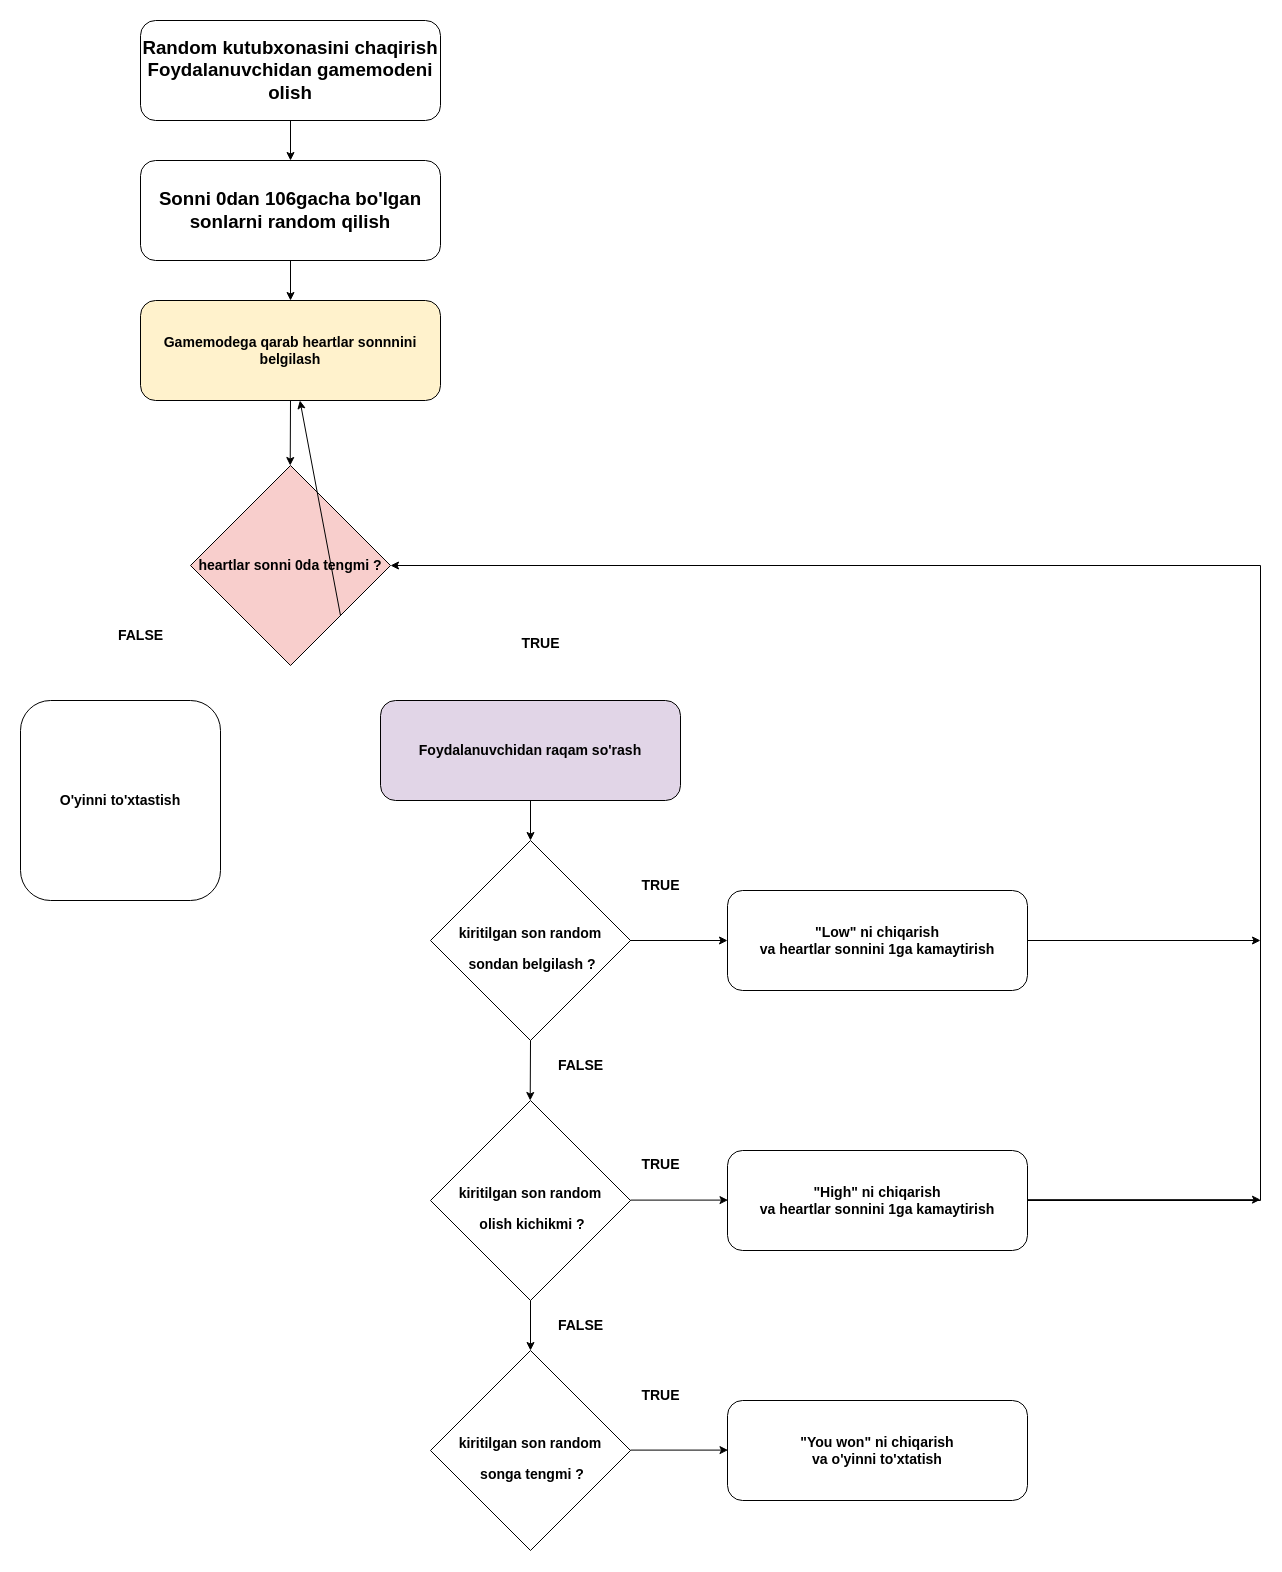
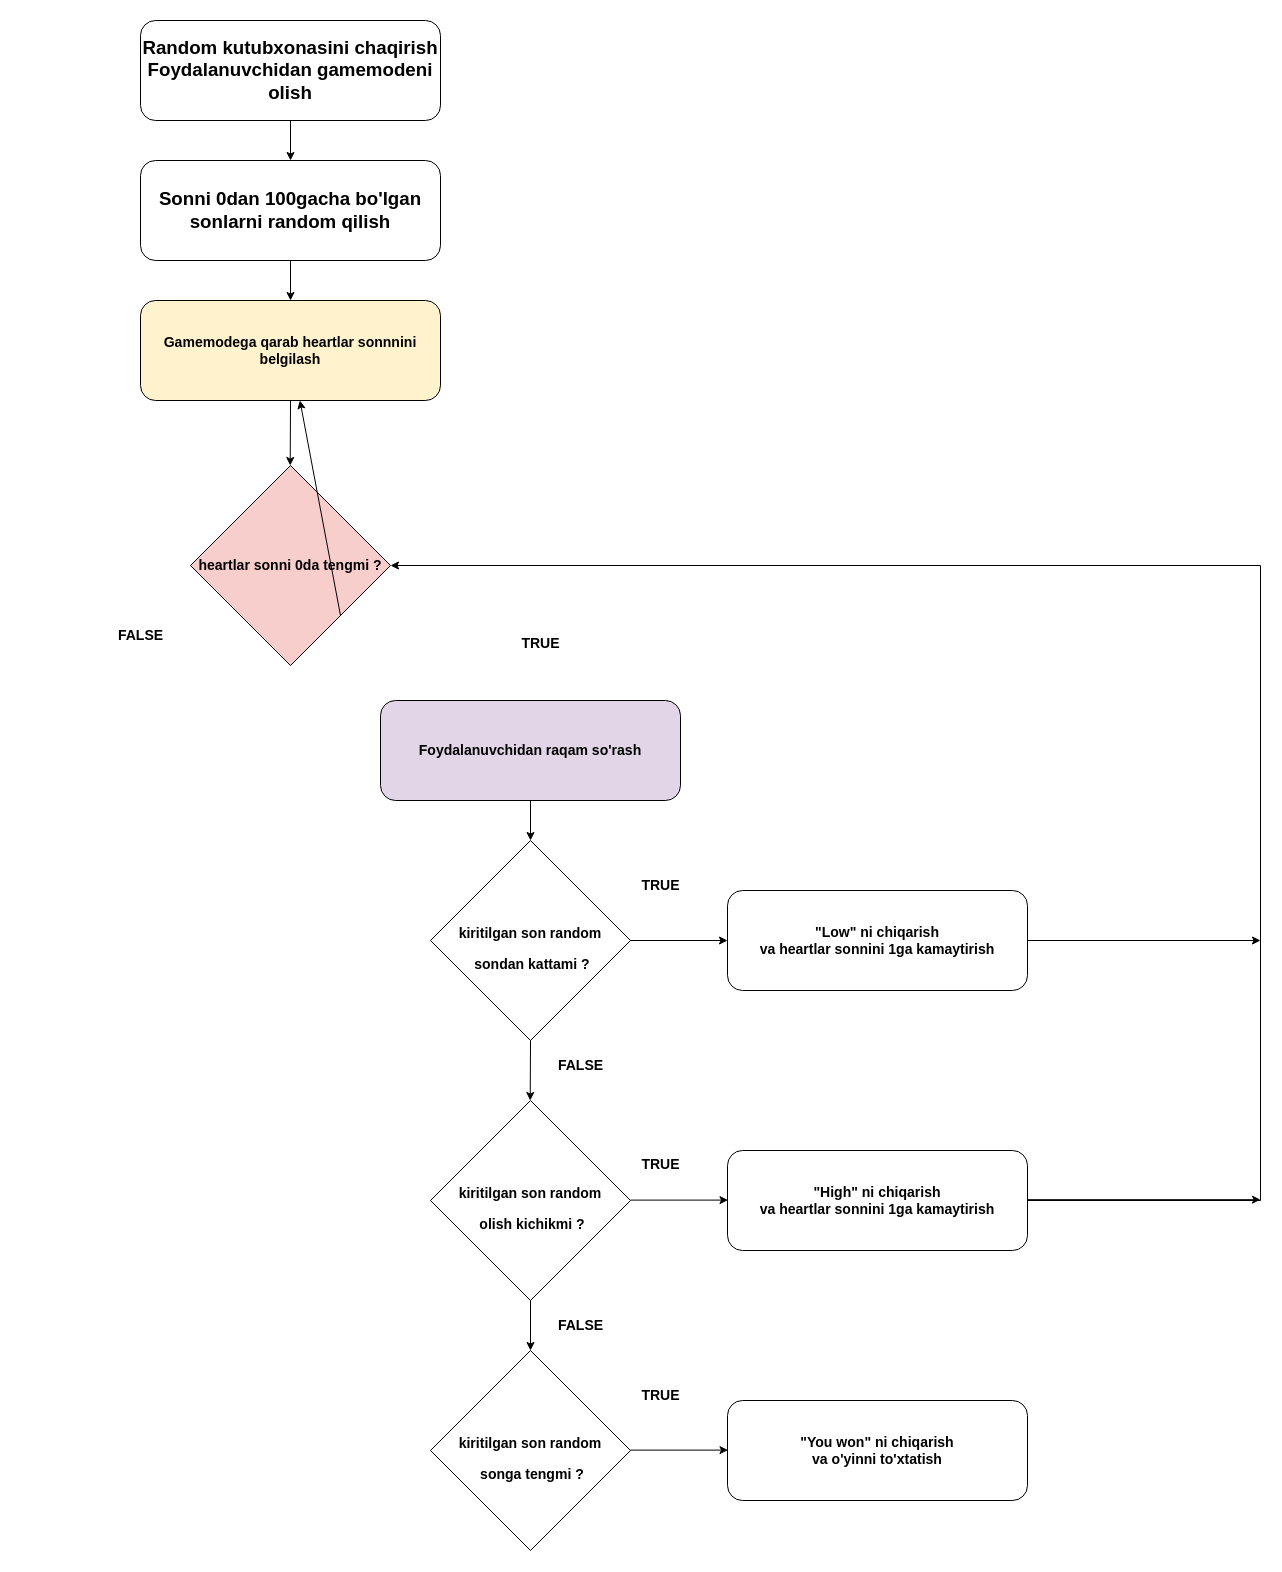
  <mxCell id="0" />
  <mxCell id="1" parent="0" />
  <mxCell id="2" value="&lt;h3&gt;Random kutubxonasini chaqirish&lt;br&gt;Foydalanuvchidan gamemodeni olish&lt;/h3&gt;" style="rounded=1;whiteSpace=wrap;html=1;fontSize=16;" parent="1" vertex="1"><mxGeometry x="140" y="20" width="300" height="100" as="geometry" /></mxCell>
  <mxCell id="3" value="&lt;h3&gt;Gamemodega qarab heartlar sonnnini belgilash&lt;/h3&gt;" style="rounded=1;whiteSpace=wrap;html=1;fillColor=#fff2cc;" parent="1" vertex="1"><mxGeometry x="140" y="300" width="300" height="100" as="geometry" /></mxCell>
- <mxCell id="4" value="&lt;h3&gt;Sonni 0dan 106gacha bo'lgan&lt;br&gt;sonlarni&amp;nbsp;random qilish&lt;/h3&gt;" style="rounded=1;whiteSpace=wrap;html=1;fontSize=16;" parent="1" vertex="1"><mxGeometry x="140" y="160" width="300" height="100" as="geometry" /></mxCell>
+ <mxCell id="4" value="&lt;h3&gt;Sonni 0dan 100gacha bo'lgan&lt;br&gt;sonlarni&amp;nbsp;random qilish&lt;/h3&gt;" style="rounded=1;whiteSpace=wrap;html=1;fontSize=16;" parent="1" vertex="1"><mxGeometry x="140" y="160" width="300" height="100" as="geometry" /></mxCell>
  <mxCell id="5" value="&lt;h3&gt;heartlar sonni 0da tengmi ?&lt;/h3&gt;" style="rhombus;whiteSpace=wrap;html=1;fillColor=#f8cecc;" parent="1" vertex="1"><mxGeometry x="190" y="465" width="200" height="200" as="geometry" /></mxCell>
- <mxCell id="6" value="&lt;h3&gt;O'yinni to'xtastish&lt;/h3&gt;" style="rounded=1;whiteSpace=wrap;html=1;" parent="1" vertex="1"><mxGeometry x="20" y="700" width="200" height="200" as="geometry" /></mxCell>
  <mxCell id="7" value="&lt;h3&gt;Foydalanuvchidan raqam so'rash&lt;/h3&gt;" style="rounded=1;whiteSpace=wrap;html=1;fillColor=#e1d5e7;" parent="1" vertex="1"><mxGeometry x="380" y="700" width="300" height="100" as="geometry" /></mxCell>
- <mxCell id="8" value="&lt;h3&gt;&lt;br&gt;kiritilgan son random&lt;/h3&gt;&lt;h3&gt;&amp;nbsp;sondan belgilash ?&lt;/h3&gt;" style="rhombus;whiteSpace=wrap;html=1;" parent="1" vertex="1"><mxGeometry x="430" y="840" width="200" height="200" as="geometry" /></mxCell>
+ <mxCell id="8" value="&lt;h3&gt;&lt;br&gt;kiritilgan son random&lt;/h3&gt;&lt;h3&gt;&amp;nbsp;sondan kattami ?&lt;/h3&gt;" style="rhombus;whiteSpace=wrap;html=1;" parent="1" vertex="1"><mxGeometry x="430" y="840" width="200" height="200" as="geometry" /></mxCell>
  <mxCell id="9" value="&lt;h3&gt;&lt;br&gt;kiritilgan son random&lt;/h3&gt;&lt;h3&gt;&amp;nbsp;songa tengmi ?&lt;/h3&gt;" style="rhombus;whiteSpace=wrap;html=1;" parent="1" vertex="1"><mxGeometry x="430" y="1350" width="200" height="200" as="geometry" /></mxCell>
  <mxCell id="10" value="&lt;h3&gt;&lt;br&gt;kiritilgan son random&lt;/h3&gt;&lt;h3&gt;&amp;nbsp;olish kichikmi ?&lt;/h3&gt;" style="rhombus;whiteSpace=wrap;html=1;" parent="1" vertex="1"><mxGeometry x="430" y="1100" width="200" height="200" as="geometry" /></mxCell>
  <mxCell id="11" value="&lt;h3&gt;&quot;Low&quot; ni chiqarish&lt;br&gt;va heartlar sonnini 1ga kamaytirish&lt;/h3&gt;" style="rounded=1;whiteSpace=wrap;html=1;" parent="1" vertex="1"><mxGeometry x="727" y="890" width="300" height="100" as="geometry" /></mxCell>
  <mxCell id="12" value="&lt;h3&gt;&quot;You won&quot; ni chiqarish&lt;br&gt;va o'yinni to'xtatish&lt;/h3&gt;" style="rounded=1;whiteSpace=wrap;html=1;" parent="1" vertex="1"><mxGeometry x="727" y="1400" width="300" height="100" as="geometry" /></mxCell>
  <mxCell id="13" value="&lt;h3&gt;&quot;High&quot; ni chiqarish&lt;br&gt;va heartlar sonnini 1ga kamaytirish&lt;/h3&gt;" style="rounded=1;whiteSpace=wrap;html=1;" parent="1" vertex="1"><mxGeometry x="727" y="1150" width="300" height="100" as="geometry" /></mxCell>
  <mxCell id="14" value="" style="endArrow=classic;html=1;rounded=0;exitX=0.5;exitY=1;exitDx=0;exitDy=0;entryX=0.5;entryY=0;entryDx=0;entryDy=0;" parent="1" source="2" target="4" edge="1"><mxGeometry width="50" height="50" relative="1" as="geometry"><mxPoint x="330" y="330" as="sourcePoint" /><mxPoint x="380" y="280" as="targetPoint" /></mxGeometry></mxCell>
  <mxCell id="15" value="" style="endArrow=classic;html=1;rounded=0;entryX=0.5;entryY=0;entryDx=0;entryDy=0;" parent="1" target="3" edge="1"><mxGeometry width="50" height="50" relative="1" as="geometry"><mxPoint x="290" y="260" as="sourcePoint" /><mxPoint x="300" y="170" as="targetPoint" /></mxGeometry></mxCell>
  <mxCell id="16" value="" style="endArrow=classic;html=1;rounded=0;entryX=0.5;entryY=0;entryDx=0;entryDy=0;exitX=0.5;exitY=1;exitDx=0;exitDy=0;" parent="1" source="3" edge="1"><mxGeometry width="50" height="50" relative="1" as="geometry"><mxPoint x="289.71" y="425" as="sourcePoint" /><mxPoint x="289.71" y="465" as="targetPoint" /></mxGeometry></mxCell>
  <mxCell id="17" value="" style="endArrow=classic;html=1;rounded=0;exitX=1;exitY=1;exitDx=0;exitDy=0;" parent="1" source="5" target="3" edge="1"><mxGeometry width="50" height="50" relative="1" as="geometry"><mxPoint x="420" y="610" as="sourcePoint" /><mxPoint x="490" y="675" as="targetPoint" /></mxGeometry></mxCell>
  <mxCell id="18" value="" style="endArrow=classic;html=1;rounded=0;exitX=0.5;exitY=1;exitDx=0;exitDy=0;" parent="1" edge="1"><mxGeometry width="50" height="50" relative="1" as="geometry"><mxPoint x="530" y="800" as="sourcePoint" /><mxPoint x="530" y="840" as="targetPoint" /></mxGeometry></mxCell>
  <mxCell id="19" value="" style="endArrow=classic;html=1;rounded=0;exitX=0.5;exitY=1;exitDx=0;exitDy=0;" parent="1" source="8" edge="1"><mxGeometry width="50" height="50" relative="1" as="geometry"><mxPoint x="529.71" y="1060" as="sourcePoint" /><mxPoint x="529.71" y="1100" as="targetPoint" /></mxGeometry></mxCell>
  <mxCell id="20" value="" style="endArrow=classic;html=1;rounded=0;exitX=0.5;exitY=1;exitDx=0;exitDy=0;" parent="1" edge="1"><mxGeometry width="50" height="50" relative="1" as="geometry"><mxPoint x="530" y="1300" as="sourcePoint" /><mxPoint x="530" y="1350" as="targetPoint" /></mxGeometry></mxCell>
  <mxCell id="21" value="" style="endArrow=classic;html=1;rounded=0;exitX=0.5;exitY=1;exitDx=0;exitDy=0;entryX=0;entryY=0.5;entryDx=0;entryDy=0;" parent="1" target="11" edge="1"><mxGeometry width="50" height="50" relative="1" as="geometry"><mxPoint x="629.49" y="940" as="sourcePoint" /><mxPoint x="629.2" y="1000" as="targetPoint" /></mxGeometry></mxCell>
  <mxCell id="22" value="" style="endArrow=classic;html=1;rounded=0;exitX=0.5;exitY=1;exitDx=0;exitDy=0;entryX=0;entryY=0.5;entryDx=0;entryDy=0;" parent="1" edge="1"><mxGeometry width="50" height="50" relative="1" as="geometry"><mxPoint x="630" y="1199.6" as="sourcePoint" /><mxPoint x="727.51" y="1199.6" as="targetPoint" /></mxGeometry></mxCell>
  <mxCell id="23" value="" style="endArrow=classic;html=1;rounded=0;exitX=0.5;exitY=1;exitDx=0;exitDy=0;entryX=0;entryY=0.5;entryDx=0;entryDy=0;" parent="1" edge="1"><mxGeometry width="50" height="50" relative="1" as="geometry"><mxPoint x="630" y="1449.6" as="sourcePoint" /><mxPoint x="727.51" y="1449.6" as="targetPoint" /></mxGeometry></mxCell>
  <mxCell id="24" value="" style="endArrow=classic;html=1;rounded=0;entryX=1;entryY=0.5;entryDx=0;entryDy=0;exitX=1;exitY=0.5;exitDx=0;exitDy=0;" parent="1" source="13" target="5" edge="1"><mxGeometry width="50" height="50" relative="1" as="geometry"><mxPoint x="1027" y="1190" as="sourcePoint" /><mxPoint x="1217" y="1275" as="targetPoint" /><Array as="points"><mxPoint x="1260" y="1200" /><mxPoint x="1260" y="565" /></Array></mxGeometry></mxCell>
  <mxCell id="25" value="" style="endArrow=classic;html=1;rounded=0;exitX=1;exitY=0.5;exitDx=0;exitDy=0;" parent="1" source="11" edge="1"><mxGeometry width="50" height="50" relative="1" as="geometry"><mxPoint x="1090" y="970" as="sourcePoint" /><mxPoint x="1260" y="940" as="targetPoint" /></mxGeometry></mxCell>
  <mxCell id="26" value="" style="endArrow=classic;html=1;rounded=0;exitX=1;exitY=0.5;exitDx=0;exitDy=0;" parent="1" edge="1"><mxGeometry width="50" height="50" relative="1" as="geometry"><mxPoint x="1027" y="1199.17" as="sourcePoint" /><mxPoint x="1260" y="1199.17" as="targetPoint" /></mxGeometry></mxCell>
  <mxCell id="27" value="&lt;h3&gt;TRUE&lt;/h3&gt;" style="text;html=1;align=center;verticalAlign=middle;resizable=0;points=[];autosize=1;strokeColor=none;fillColor=none;" parent="1" vertex="1"><mxGeometry x="510" y="613" width="60" height="60" as="geometry" /></mxCell>
  <mxCell id="28" value="&lt;h3&gt;FALSE&lt;/h3&gt;" style="text;html=1;align=center;verticalAlign=middle;resizable=0;points=[];autosize=1;strokeColor=none;fillColor=none;" parent="1" vertex="1"><mxGeometry x="105" y="605" width="70" height="60" as="geometry" /></mxCell>
  <mxCell id="29" value="&lt;h3&gt;FALSE&lt;/h3&gt;" style="text;html=1;align=center;verticalAlign=middle;resizable=0;points=[];autosize=1;strokeColor=none;fillColor=none;" parent="1" vertex="1"><mxGeometry x="545" y="1035" width="70" height="60" as="geometry" /></mxCell>
  <mxCell id="30" value="&lt;h3&gt;FALSE&lt;/h3&gt;" style="text;html=1;align=center;verticalAlign=middle;resizable=0;points=[];autosize=1;strokeColor=none;fillColor=none;" parent="1" vertex="1"><mxGeometry x="545" y="1295" width="70" height="60" as="geometry" /></mxCell>
  <mxCell id="31" value="&lt;h3&gt;TRUE&lt;/h3&gt;" style="text;html=1;align=center;verticalAlign=middle;resizable=0;points=[];autosize=1;strokeColor=none;fillColor=none;" parent="1" vertex="1"><mxGeometry x="630" y="855" width="60" height="60" as="geometry" /></mxCell>
  <mxCell id="32" value="&lt;h3&gt;TRUE&lt;/h3&gt;" style="text;html=1;align=center;verticalAlign=middle;resizable=0;points=[];autosize=1;strokeColor=none;fillColor=none;" parent="1" vertex="1"><mxGeometry x="630" y="1134" width="60" height="60" as="geometry" /></mxCell>
  <mxCell id="33" value="&lt;h3&gt;TRUE&lt;/h3&gt;" style="text;html=1;align=center;verticalAlign=middle;resizable=0;points=[];autosize=1;strokeColor=none;fillColor=none;" parent="1" vertex="1"><mxGeometry x="630" y="1365" width="60" height="60" as="geometry" /></mxCell>
